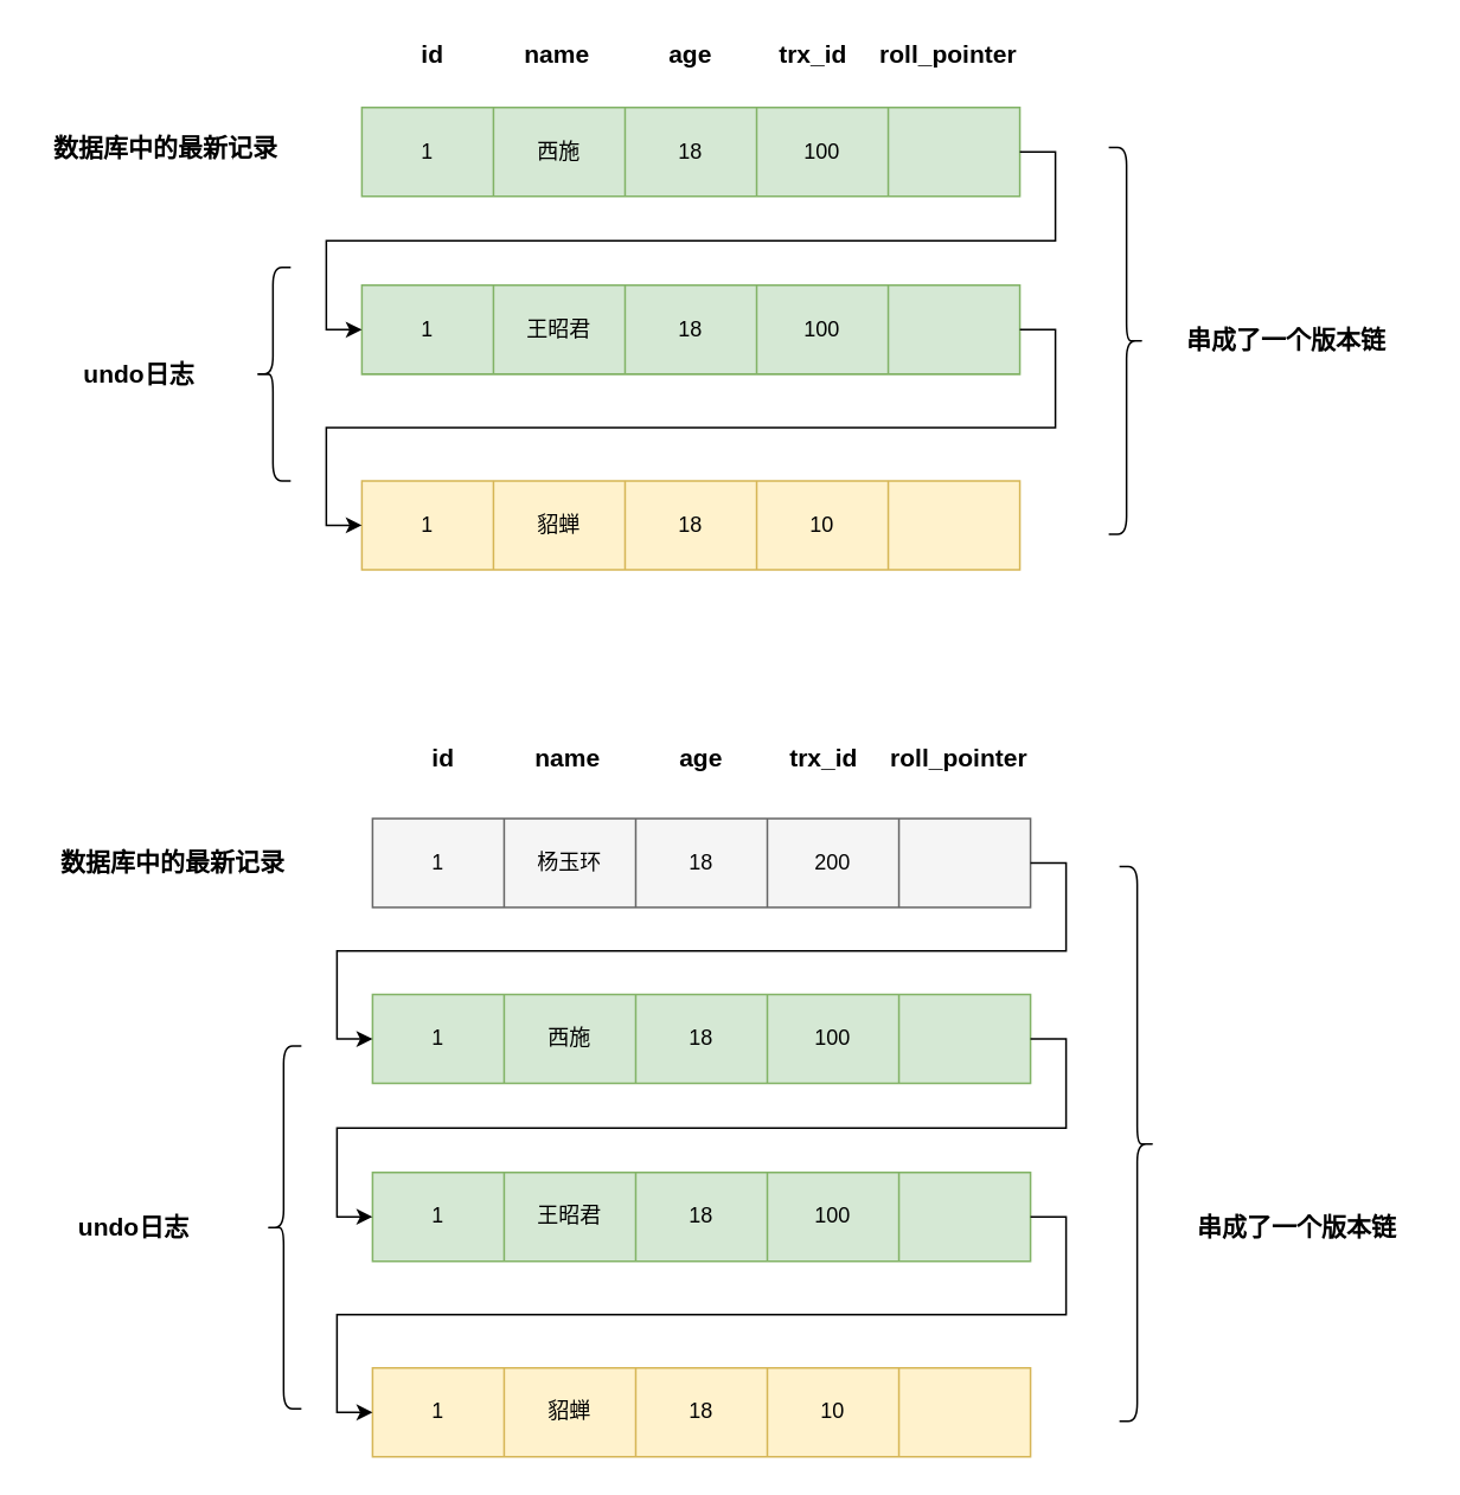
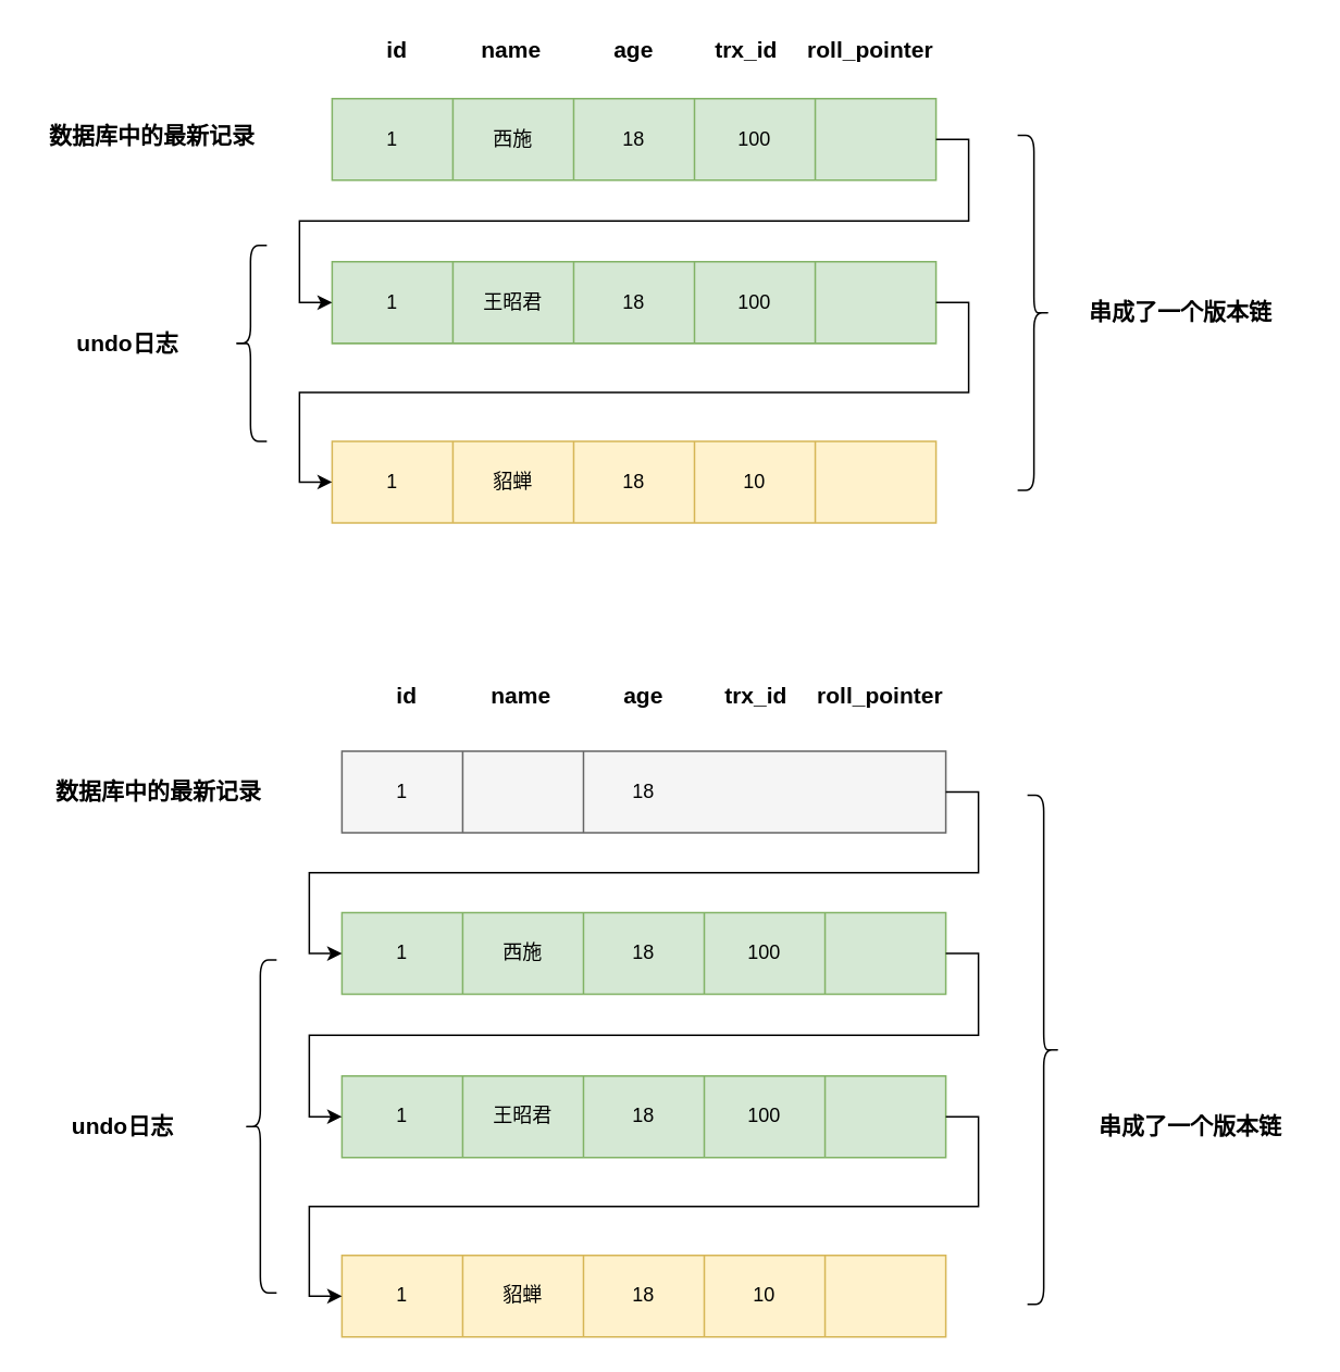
  <mxCell id="0" />
  <mxCell id="1" parent="0" />
  <mxCell id="2" value="" style="shape=table;html=1;whiteSpace=wrap;startSize=0;container=1;collapsible=0;childLayout=tableLayout;sketch=0;fillColor=#d5e8d4;strokeColor=#82b366;" vertex="1" parent="1"><mxGeometry x="203" y="60" width="370" height="50" as="geometry" /></mxCell>
  <mxCell id="3" value="" style="shape=partialRectangle;html=1;whiteSpace=wrap;collapsible=0;dropTarget=0;pointerEvents=0;fillColor=none;top=0;left=0;bottom=0;right=0;points=[[0,0.5],[1,0.5]];portConstraint=eastwest;" vertex="1" parent="2"><mxGeometry width="370" height="50" as="geometry" /></mxCell>
  <mxCell id="4" value="1" style="shape=partialRectangle;html=1;whiteSpace=wrap;connectable=0;fillColor=none;top=0;left=0;bottom=0;right=0;overflow=hidden;" vertex="1" parent="3"><mxGeometry width="74" height="50" as="geometry" /></mxCell>
  <mxCell id="5" value="西施" style="shape=partialRectangle;html=1;whiteSpace=wrap;connectable=0;fillColor=none;top=0;left=0;bottom=0;right=0;overflow=hidden;" vertex="1" parent="3"><mxGeometry x="74" width="74" height="50" as="geometry" /></mxCell>
  <mxCell id="6" value="18" style="shape=partialRectangle;html=1;whiteSpace=wrap;connectable=0;fillColor=none;top=0;left=0;bottom=0;right=0;overflow=hidden;" vertex="1" parent="3"><mxGeometry x="148" width="74" height="50" as="geometry" /></mxCell>
  <mxCell id="7" value="100" style="shape=partialRectangle;html=1;whiteSpace=wrap;connectable=0;fillColor=none;top=0;left=0;bottom=0;right=0;overflow=hidden;" vertex="1" parent="3"><mxGeometry x="222" width="74" height="50" as="geometry" /></mxCell>
  <mxCell id="8" style="shape=partialRectangle;html=1;whiteSpace=wrap;connectable=0;fillColor=none;top=0;left=0;bottom=0;right=0;overflow=hidden;" vertex="1" parent="3"><mxGeometry x="296" width="74" height="50" as="geometry" /></mxCell>
  <mxCell id="9" value="" style="shape=table;html=1;whiteSpace=wrap;startSize=0;container=1;collapsible=0;childLayout=tableLayout;sketch=0;fillColor=#d5e8d4;strokeColor=#82b366;" vertex="1" parent="1"><mxGeometry x="203" y="160" width="370" height="50" as="geometry" /></mxCell>
  <mxCell id="10" value="" style="shape=partialRectangle;html=1;whiteSpace=wrap;collapsible=0;dropTarget=0;pointerEvents=0;fillColor=none;top=0;left=0;bottom=0;right=0;points=[[0,0.5],[1,0.5]];portConstraint=eastwest;" vertex="1" parent="9"><mxGeometry width="370" height="50" as="geometry" /></mxCell>
  <mxCell id="11" value="1" style="shape=partialRectangle;html=1;whiteSpace=wrap;connectable=0;fillColor=none;top=0;left=0;bottom=0;right=0;overflow=hidden;" vertex="1" parent="10"><mxGeometry width="74" height="50" as="geometry" /></mxCell>
  <mxCell id="12" value="王昭君" style="shape=partialRectangle;html=1;whiteSpace=wrap;connectable=0;fillColor=none;top=0;left=0;bottom=0;right=0;overflow=hidden;" vertex="1" parent="10"><mxGeometry x="74" width="74" height="50" as="geometry" /></mxCell>
  <mxCell id="13" value="18" style="shape=partialRectangle;html=1;whiteSpace=wrap;connectable=0;fillColor=none;top=0;left=0;bottom=0;right=0;overflow=hidden;" vertex="1" parent="10"><mxGeometry x="148" width="74" height="50" as="geometry" /></mxCell>
  <mxCell id="14" value="100" style="shape=partialRectangle;html=1;whiteSpace=wrap;connectable=0;fillColor=none;top=0;left=0;bottom=0;right=0;overflow=hidden;" vertex="1" parent="10"><mxGeometry x="222" width="74" height="50" as="geometry" /></mxCell>
  <mxCell id="15" style="shape=partialRectangle;html=1;whiteSpace=wrap;connectable=0;fillColor=none;top=0;left=0;bottom=0;right=0;overflow=hidden;" vertex="1" parent="10"><mxGeometry x="296" width="74" height="50" as="geometry" /></mxCell>
  <mxCell id="16" value="" style="shape=table;html=1;whiteSpace=wrap;startSize=0;container=1;collapsible=0;childLayout=tableLayout;sketch=0;fillColor=#fff2cc;strokeColor=#d6b656;" vertex="1" parent="1"><mxGeometry x="203" y="270" width="370" height="50" as="geometry" /></mxCell>
  <mxCell id="17" value="" style="shape=partialRectangle;html=1;whiteSpace=wrap;collapsible=0;dropTarget=0;pointerEvents=0;fillColor=none;top=0;left=0;bottom=0;right=0;points=[[0,0.5],[1,0.5]];portConstraint=eastwest;" vertex="1" parent="16"><mxGeometry width="370" height="50" as="geometry" /></mxCell>
  <mxCell id="18" value="1" style="shape=partialRectangle;html=1;whiteSpace=wrap;connectable=0;fillColor=none;top=0;left=0;bottom=0;right=0;overflow=hidden;" vertex="1" parent="17"><mxGeometry width="74" height="50" as="geometry" /></mxCell>
  <mxCell id="19" value="貂蝉" style="shape=partialRectangle;html=1;whiteSpace=wrap;connectable=0;fillColor=none;top=0;left=0;bottom=0;right=0;overflow=hidden;" vertex="1" parent="17"><mxGeometry x="74" width="74" height="50" as="geometry" /></mxCell>
  <mxCell id="20" value="18" style="shape=partialRectangle;html=1;whiteSpace=wrap;connectable=0;fillColor=none;top=0;left=0;bottom=0;right=0;overflow=hidden;" vertex="1" parent="17"><mxGeometry x="148" width="74" height="50" as="geometry" /></mxCell>
  <mxCell id="21" value="10" style="shape=partialRectangle;html=1;whiteSpace=wrap;connectable=0;fillColor=none;top=0;left=0;bottom=0;right=0;overflow=hidden;" vertex="1" parent="17"><mxGeometry x="222" width="74" height="50" as="geometry" /></mxCell>
  <mxCell id="22" style="shape=partialRectangle;html=1;whiteSpace=wrap;connectable=0;fillColor=none;top=0;left=0;bottom=0;right=0;overflow=hidden;" vertex="1" parent="17"><mxGeometry x="296" width="74" height="50" as="geometry" /></mxCell>
  <mxCell id="23" style="edgeStyle=orthogonalEdgeStyle;rounded=0;orthogonalLoop=1;jettySize=auto;html=1;exitX=1;exitY=0.5;exitDx=0;exitDy=0;entryX=0;entryY=0.5;entryDx=0;entryDy=0;sketch=0;shadow=0;" edge="1" parent="1" source="3" target="10"><mxGeometry relative="1" as="geometry" /></mxCell>
  <mxCell id="24" style="edgeStyle=orthogonalEdgeStyle;rounded=0;orthogonalLoop=1;jettySize=auto;html=1;exitX=1;exitY=0.5;exitDx=0;exitDy=0;entryX=0;entryY=0.5;entryDx=0;entryDy=0;sketch=0;shadow=0;" edge="1" parent="1" source="10" target="17"><mxGeometry relative="1" as="geometry" /></mxCell>
  <mxCell id="25" value="&lt;b&gt;&lt;font style=&quot;font-size: 14px&quot;&gt;id&lt;/font&gt;&lt;/b&gt;" style="text;html=1;strokeColor=none;fillColor=none;align=center;verticalAlign=middle;whiteSpace=wrap;rounded=0;sketch=0;" vertex="1" parent="1"><mxGeometry x="223" y="20" width="40" height="20" as="geometry" /></mxCell>
  <mxCell id="26" value="&lt;b&gt;&lt;font style=&quot;font-size: 14px&quot;&gt;name&lt;/font&gt;&lt;/b&gt;" style="text;html=1;strokeColor=none;fillColor=none;align=center;verticalAlign=middle;whiteSpace=wrap;rounded=0;sketch=0;" vertex="1" parent="1"><mxGeometry x="293" y="20" width="40" height="20" as="geometry" /></mxCell>
  <mxCell id="27" value="&lt;b&gt;&lt;font style=&quot;font-size: 14px&quot;&gt;age&lt;/font&gt;&lt;/b&gt;" style="text;html=1;strokeColor=none;fillColor=none;align=center;verticalAlign=middle;whiteSpace=wrap;rounded=0;sketch=0;" vertex="1" parent="1"><mxGeometry x="368" y="20" width="40" height="20" as="geometry" /></mxCell>
  <mxCell id="28" value="&lt;b&gt;&lt;font style=&quot;font-size: 14px&quot;&gt;trx_id&lt;/font&gt;&lt;/b&gt;" style="text;html=1;strokeColor=none;fillColor=none;align=center;verticalAlign=middle;whiteSpace=wrap;rounded=0;sketch=0;" vertex="1" parent="1"><mxGeometry x="437" y="20" width="40" height="20" as="geometry" /></mxCell>
  <mxCell id="29" value="&lt;b&gt;&lt;font style=&quot;font-size: 14px&quot;&gt;roll_pointer&lt;/font&gt;&lt;/b&gt;" style="text;html=1;strokeColor=none;fillColor=none;align=center;verticalAlign=middle;whiteSpace=wrap;rounded=0;sketch=0;" vertex="1" parent="1"><mxGeometry x="513" y="20" width="40" height="20" as="geometry" /></mxCell>
  <mxCell id="30" value="" style="shape=curlyBracket;whiteSpace=wrap;html=1;rounded=1;sketch=0;" vertex="1" parent="1"><mxGeometry x="143" y="150" width="20" height="120" as="geometry" /></mxCell>
  <mxCell id="31" value="&lt;b&gt;&lt;font style=&quot;font-size: 14px&quot;&gt;数据库中的最新记录&lt;/font&gt;&lt;/b&gt;" style="text;html=1;strokeColor=none;fillColor=none;align=center;verticalAlign=middle;whiteSpace=wrap;rounded=0;sketch=0;" vertex="1" parent="1"><mxGeometry x="23" y="75" width="140" height="15" as="geometry" /></mxCell>
  <mxCell id="32" value="&lt;b&gt;&lt;font style=&quot;font-size: 14px&quot;&gt;undo日志&lt;/font&gt;&lt;/b&gt;" style="text;html=1;strokeColor=none;fillColor=none;align=center;verticalAlign=middle;whiteSpace=wrap;rounded=0;sketch=0;" vertex="1" parent="1"><mxGeometry x="23" y="202.5" width="110" height="15" as="geometry" /></mxCell>
  <mxCell id="33" value="" style="shape=curlyBracket;whiteSpace=wrap;html=1;rounded=1;sketch=0;direction=west;" vertex="1" parent="1"><mxGeometry x="623" y="82.5" width="20" height="217.5" as="geometry" /></mxCell>
  <mxCell id="34" value="&lt;b&gt;&lt;font style=&quot;font-size: 14px&quot;&gt;串成了一个版本链&lt;/font&gt;&lt;/b&gt;" style="text;html=1;strokeColor=none;fillColor=none;align=center;verticalAlign=middle;whiteSpace=wrap;rounded=0;sketch=0;" vertex="1" parent="1"><mxGeometry x="653" y="183.75" width="140" height="15" as="geometry" /></mxCell>
  <mxCell id="35" value="" style="shape=table;html=1;whiteSpace=wrap;startSize=0;container=1;collapsible=0;childLayout=tableLayout;sketch=0;fillColor=#d5e8d4;strokeColor=#82b366;" vertex="1" parent="1"><mxGeometry x="209" y="559" width="370" height="50" as="geometry" /></mxCell>
  <mxCell id="36" value="" style="shape=partialRectangle;html=1;whiteSpace=wrap;collapsible=0;dropTarget=0;pointerEvents=0;fillColor=none;top=0;left=0;bottom=0;right=0;points=[[0,0.5],[1,0.5]];portConstraint=eastwest;" vertex="1" parent="35"><mxGeometry width="370" height="50" as="geometry" /></mxCell>
  <mxCell id="37" value="1" style="shape=partialRectangle;html=1;whiteSpace=wrap;connectable=0;fillColor=none;top=0;left=0;bottom=0;right=0;overflow=hidden;" vertex="1" parent="36"><mxGeometry width="74" height="50" as="geometry" /></mxCell>
  <mxCell id="38" value="西施" style="shape=partialRectangle;html=1;whiteSpace=wrap;connectable=0;fillColor=none;top=0;left=0;bottom=0;right=0;overflow=hidden;" vertex="1" parent="36"><mxGeometry x="74" width="74" height="50" as="geometry" /></mxCell>
  <mxCell id="39" value="18" style="shape=partialRectangle;html=1;whiteSpace=wrap;connectable=0;fillColor=none;top=0;left=0;bottom=0;right=0;overflow=hidden;" vertex="1" parent="36"><mxGeometry x="148" width="74" height="50" as="geometry" /></mxCell>
  <mxCell id="40" value="100" style="shape=partialRectangle;html=1;whiteSpace=wrap;connectable=0;fillColor=none;top=0;left=0;bottom=0;right=0;overflow=hidden;" vertex="1" parent="36"><mxGeometry x="222" width="74" height="50" as="geometry" /></mxCell>
  <mxCell id="41" style="shape=partialRectangle;html=1;whiteSpace=wrap;connectable=0;fillColor=none;top=0;left=0;bottom=0;right=0;overflow=hidden;" vertex="1" parent="36"><mxGeometry x="296" width="74" height="50" as="geometry" /></mxCell>
  <mxCell id="42" value="" style="shape=table;html=1;whiteSpace=wrap;startSize=0;container=1;collapsible=0;childLayout=tableLayout;sketch=0;fillColor=#d5e8d4;strokeColor=#82b366;" vertex="1" parent="1"><mxGeometry x="209" y="659" width="370" height="50" as="geometry" /></mxCell>
  <mxCell id="43" value="" style="shape=partialRectangle;html=1;whiteSpace=wrap;collapsible=0;dropTarget=0;pointerEvents=0;fillColor=none;top=0;left=0;bottom=0;right=0;points=[[0,0.5],[1,0.5]];portConstraint=eastwest;" vertex="1" parent="42"><mxGeometry width="370" height="50" as="geometry" /></mxCell>
  <mxCell id="44" value="1" style="shape=partialRectangle;html=1;whiteSpace=wrap;connectable=0;fillColor=none;top=0;left=0;bottom=0;right=0;overflow=hidden;" vertex="1" parent="43"><mxGeometry width="74" height="50" as="geometry" /></mxCell>
  <mxCell id="45" value="王昭君" style="shape=partialRectangle;html=1;whiteSpace=wrap;connectable=0;fillColor=none;top=0;left=0;bottom=0;right=0;overflow=hidden;" vertex="1" parent="43"><mxGeometry x="74" width="74" height="50" as="geometry" /></mxCell>
  <mxCell id="46" value="18" style="shape=partialRectangle;html=1;whiteSpace=wrap;connectable=0;fillColor=none;top=0;left=0;bottom=0;right=0;overflow=hidden;" vertex="1" parent="43"><mxGeometry x="148" width="74" height="50" as="geometry" /></mxCell>
  <mxCell id="47" value="100" style="shape=partialRectangle;html=1;whiteSpace=wrap;connectable=0;fillColor=none;top=0;left=0;bottom=0;right=0;overflow=hidden;" vertex="1" parent="43"><mxGeometry x="222" width="74" height="50" as="geometry" /></mxCell>
  <mxCell id="48" style="shape=partialRectangle;html=1;whiteSpace=wrap;connectable=0;fillColor=none;top=0;left=0;bottom=0;right=0;overflow=hidden;" vertex="1" parent="43"><mxGeometry x="296" width="74" height="50" as="geometry" /></mxCell>
  <mxCell id="49" value="" style="shape=table;html=1;whiteSpace=wrap;startSize=0;container=1;collapsible=0;childLayout=tableLayout;sketch=0;fillColor=#fff2cc;strokeColor=#d6b656;" vertex="1" parent="1"><mxGeometry x="209" y="769" width="370" height="50" as="geometry" /></mxCell>
  <mxCell id="50" value="" style="shape=partialRectangle;html=1;whiteSpace=wrap;collapsible=0;dropTarget=0;pointerEvents=0;fillColor=none;top=0;left=0;bottom=0;right=0;points=[[0,0.5],[1,0.5]];portConstraint=eastwest;" vertex="1" parent="49"><mxGeometry width="370" height="50" as="geometry" /></mxCell>
  <mxCell id="51" value="1" style="shape=partialRectangle;html=1;whiteSpace=wrap;connectable=0;fillColor=none;top=0;left=0;bottom=0;right=0;overflow=hidden;" vertex="1" parent="50"><mxGeometry width="74" height="50" as="geometry" /></mxCell>
  <mxCell id="52" value="貂蝉" style="shape=partialRectangle;html=1;whiteSpace=wrap;connectable=0;fillColor=none;top=0;left=0;bottom=0;right=0;overflow=hidden;" vertex="1" parent="50"><mxGeometry x="74" width="74" height="50" as="geometry" /></mxCell>
  <mxCell id="53" value="18" style="shape=partialRectangle;html=1;whiteSpace=wrap;connectable=0;fillColor=none;top=0;left=0;bottom=0;right=0;overflow=hidden;" vertex="1" parent="50"><mxGeometry x="148" width="74" height="50" as="geometry" /></mxCell>
  <mxCell id="54" value="10" style="shape=partialRectangle;html=1;whiteSpace=wrap;connectable=0;fillColor=none;top=0;left=0;bottom=0;right=0;overflow=hidden;" vertex="1" parent="50"><mxGeometry x="222" width="74" height="50" as="geometry" /></mxCell>
  <mxCell id="55" style="shape=partialRectangle;html=1;whiteSpace=wrap;connectable=0;fillColor=none;top=0;left=0;bottom=0;right=0;overflow=hidden;" vertex="1" parent="50"><mxGeometry x="296" width="74" height="50" as="geometry" /></mxCell>
  <mxCell id="56" style="edgeStyle=orthogonalEdgeStyle;rounded=0;orthogonalLoop=1;jettySize=auto;html=1;exitX=1;exitY=0.5;exitDx=0;exitDy=0;entryX=0;entryY=0.5;entryDx=0;entryDy=0;sketch=0;shadow=0;" edge="1" parent="1" source="36" target="43"><mxGeometry relative="1" as="geometry" /></mxCell>
  <mxCell id="57" style="edgeStyle=orthogonalEdgeStyle;rounded=0;orthogonalLoop=1;jettySize=auto;html=1;exitX=1;exitY=0.5;exitDx=0;exitDy=0;entryX=0;entryY=0.5;entryDx=0;entryDy=0;sketch=0;shadow=0;" edge="1" parent="1" source="43" target="50"><mxGeometry relative="1" as="geometry" /></mxCell>
  <mxCell id="58" value="&lt;b&gt;&lt;font style=&quot;font-size: 14px&quot;&gt;id&lt;/font&gt;&lt;/b&gt;" style="text;html=1;strokeColor=none;fillColor=none;align=center;verticalAlign=middle;whiteSpace=wrap;rounded=0;sketch=0;" vertex="1" parent="1"><mxGeometry x="229" y="416" width="40" height="20" as="geometry" /></mxCell>
  <mxCell id="59" value="&lt;b&gt;&lt;font style=&quot;font-size: 14px&quot;&gt;name&lt;/font&gt;&lt;/b&gt;" style="text;html=1;strokeColor=none;fillColor=none;align=center;verticalAlign=middle;whiteSpace=wrap;rounded=0;sketch=0;" vertex="1" parent="1"><mxGeometry x="299" y="416" width="40" height="20" as="geometry" /></mxCell>
  <mxCell id="60" value="&lt;b&gt;&lt;font style=&quot;font-size: 14px&quot;&gt;age&lt;/font&gt;&lt;/b&gt;" style="text;html=1;strokeColor=none;fillColor=none;align=center;verticalAlign=middle;whiteSpace=wrap;rounded=0;sketch=0;" vertex="1" parent="1"><mxGeometry x="374" y="416" width="40" height="20" as="geometry" /></mxCell>
  <mxCell id="61" value="&lt;b&gt;&lt;font style=&quot;font-size: 14px&quot;&gt;trx_id&lt;/font&gt;&lt;/b&gt;" style="text;html=1;strokeColor=none;fillColor=none;align=center;verticalAlign=middle;whiteSpace=wrap;rounded=0;sketch=0;" vertex="1" parent="1"><mxGeometry x="443" y="416" width="40" height="20" as="geometry" /></mxCell>
  <mxCell id="62" value="&lt;b&gt;&lt;font style=&quot;font-size: 14px&quot;&gt;roll_pointer&lt;/font&gt;&lt;/b&gt;" style="text;html=1;strokeColor=none;fillColor=none;align=center;verticalAlign=middle;whiteSpace=wrap;rounded=0;sketch=0;" vertex="1" parent="1"><mxGeometry x="519" y="416" width="40" height="20" as="geometry" /></mxCell>
  <mxCell id="63" value="" style="shape=curlyBracket;whiteSpace=wrap;html=1;rounded=1;sketch=0;" vertex="1" parent="1"><mxGeometry x="149" y="588" width="20" height="204" as="geometry" /></mxCell>
  <mxCell id="64" value="" style="shape=curlyBracket;whiteSpace=wrap;html=1;rounded=1;sketch=0;direction=west;" vertex="1" parent="1"><mxGeometry x="629" y="487" width="20" height="312" as="geometry" /></mxCell>
  <mxCell id="65" value="&lt;b&gt;&lt;font style=&quot;font-size: 14px&quot;&gt;串成了一个版本链&lt;/font&gt;&lt;/b&gt;" style="text;html=1;strokeColor=none;fillColor=none;align=center;verticalAlign=middle;whiteSpace=wrap;rounded=0;sketch=0;" vertex="1" parent="1"><mxGeometry x="659" y="682.75" width="140" height="15" as="geometry" /></mxCell>
  <mxCell id="66" value="" style="shape=table;html=1;whiteSpace=wrap;startSize=0;container=1;collapsible=0;childLayout=tableLayout;sketch=0;fillColor=#f5f5f5;strokeColor=#666666;fontColor=#333333;" vertex="1" parent="1"><mxGeometry x="209" y="460" width="370" height="50" as="geometry" /></mxCell>
  <mxCell id="67" value="" style="shape=partialRectangle;html=1;whiteSpace=wrap;collapsible=0;dropTarget=0;pointerEvents=0;fillColor=none;top=0;left=0;bottom=0;right=0;points=[[0,0.5],[1,0.5]];portConstraint=eastwest;" vertex="1" parent="66"><mxGeometry width="370" height="50" as="geometry" /></mxCell>
  <mxCell id="68" value="1" style="shape=partialRectangle;html=1;whiteSpace=wrap;connectable=0;fillColor=none;top=0;left=0;bottom=0;right=0;overflow=hidden;" vertex="1" parent="67"><mxGeometry width="74" height="50" as="geometry" /></mxCell>
- <mxCell id="69" value="杨玉环" style="shape=partialRectangle;html=1;whiteSpace=wrap;connectable=0;fillColor=none;top=0;left=0;bottom=0;right=0;overflow=hidden;" vertex="1" parent="67"><mxGeometry x="74" width="74" height="50" as="geometry" /></mxCell>
  <mxCell id="70" value="18" style="shape=partialRectangle;html=1;whiteSpace=wrap;connectable=0;fillColor=none;top=0;left=0;bottom=0;right=0;overflow=hidden;" vertex="1" parent="67"><mxGeometry x="148" width="74" height="50" as="geometry" /></mxCell>
- <mxCell id="71" value="200" style="shape=partialRectangle;html=1;whiteSpace=wrap;connectable=0;fillColor=none;top=0;left=0;bottom=0;right=0;overflow=hidden;" vertex="1" parent="67"><mxGeometry x="222" width="74" height="50" as="geometry" /></mxCell>
  <mxCell id="72" style="shape=partialRectangle;html=1;whiteSpace=wrap;connectable=0;fillColor=none;top=0;left=0;bottom=0;right=0;overflow=hidden;" vertex="1" parent="67"><mxGeometry x="296" width="74" height="50" as="geometry" /></mxCell>
  <mxCell id="73" style="edgeStyle=orthogonalEdgeStyle;rounded=0;orthogonalLoop=1;jettySize=auto;html=1;exitX=1;exitY=0.5;exitDx=0;exitDy=0;entryX=0;entryY=0.5;entryDx=0;entryDy=0;" edge="1" parent="1" source="67" target="36"><mxGeometry relative="1" as="geometry" /></mxCell>
  <mxCell id="74" value="&lt;b&gt;&lt;font style=&quot;font-size: 14px&quot;&gt;undo日志&lt;/font&gt;&lt;/b&gt;" style="text;html=1;strokeColor=none;fillColor=none;align=center;verticalAlign=middle;whiteSpace=wrap;rounded=0;sketch=0;" vertex="1" parent="1"><mxGeometry x="20" y="682.75" width="110" height="15" as="geometry" /></mxCell>
  <mxCell id="75" value="&lt;b&gt;&lt;font style=&quot;font-size: 14px&quot;&gt;数据库中的最新记录&lt;/font&gt;&lt;/b&gt;" style="text;html=1;strokeColor=none;fillColor=none;align=center;verticalAlign=middle;whiteSpace=wrap;rounded=0;sketch=0;" vertex="1" parent="1"><mxGeometry x="27" y="477" width="140" height="15" as="geometry" /></mxCell>
